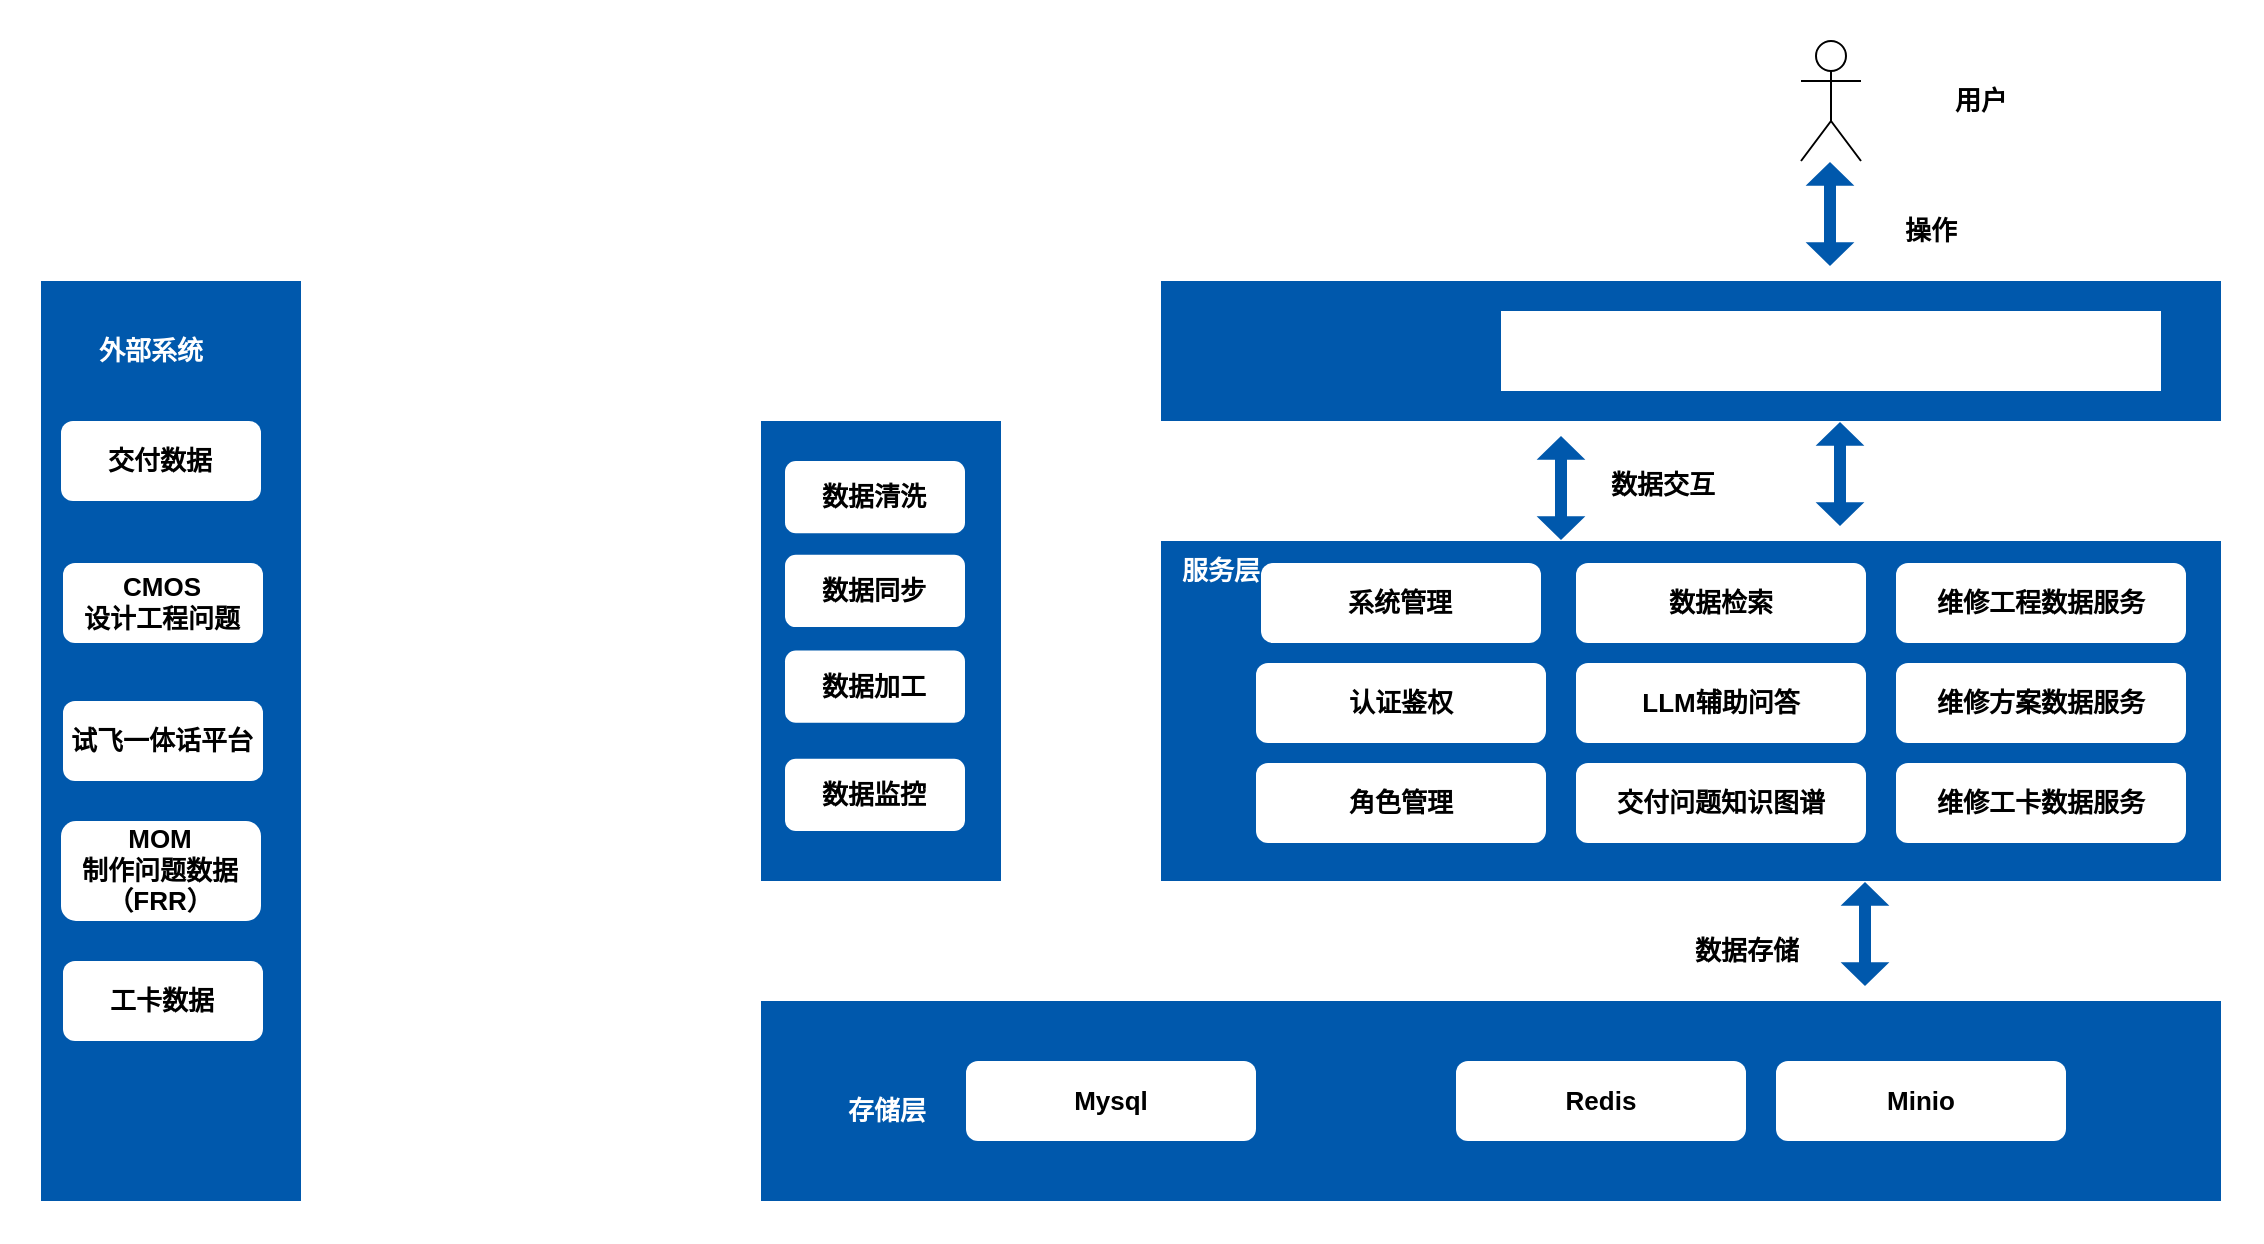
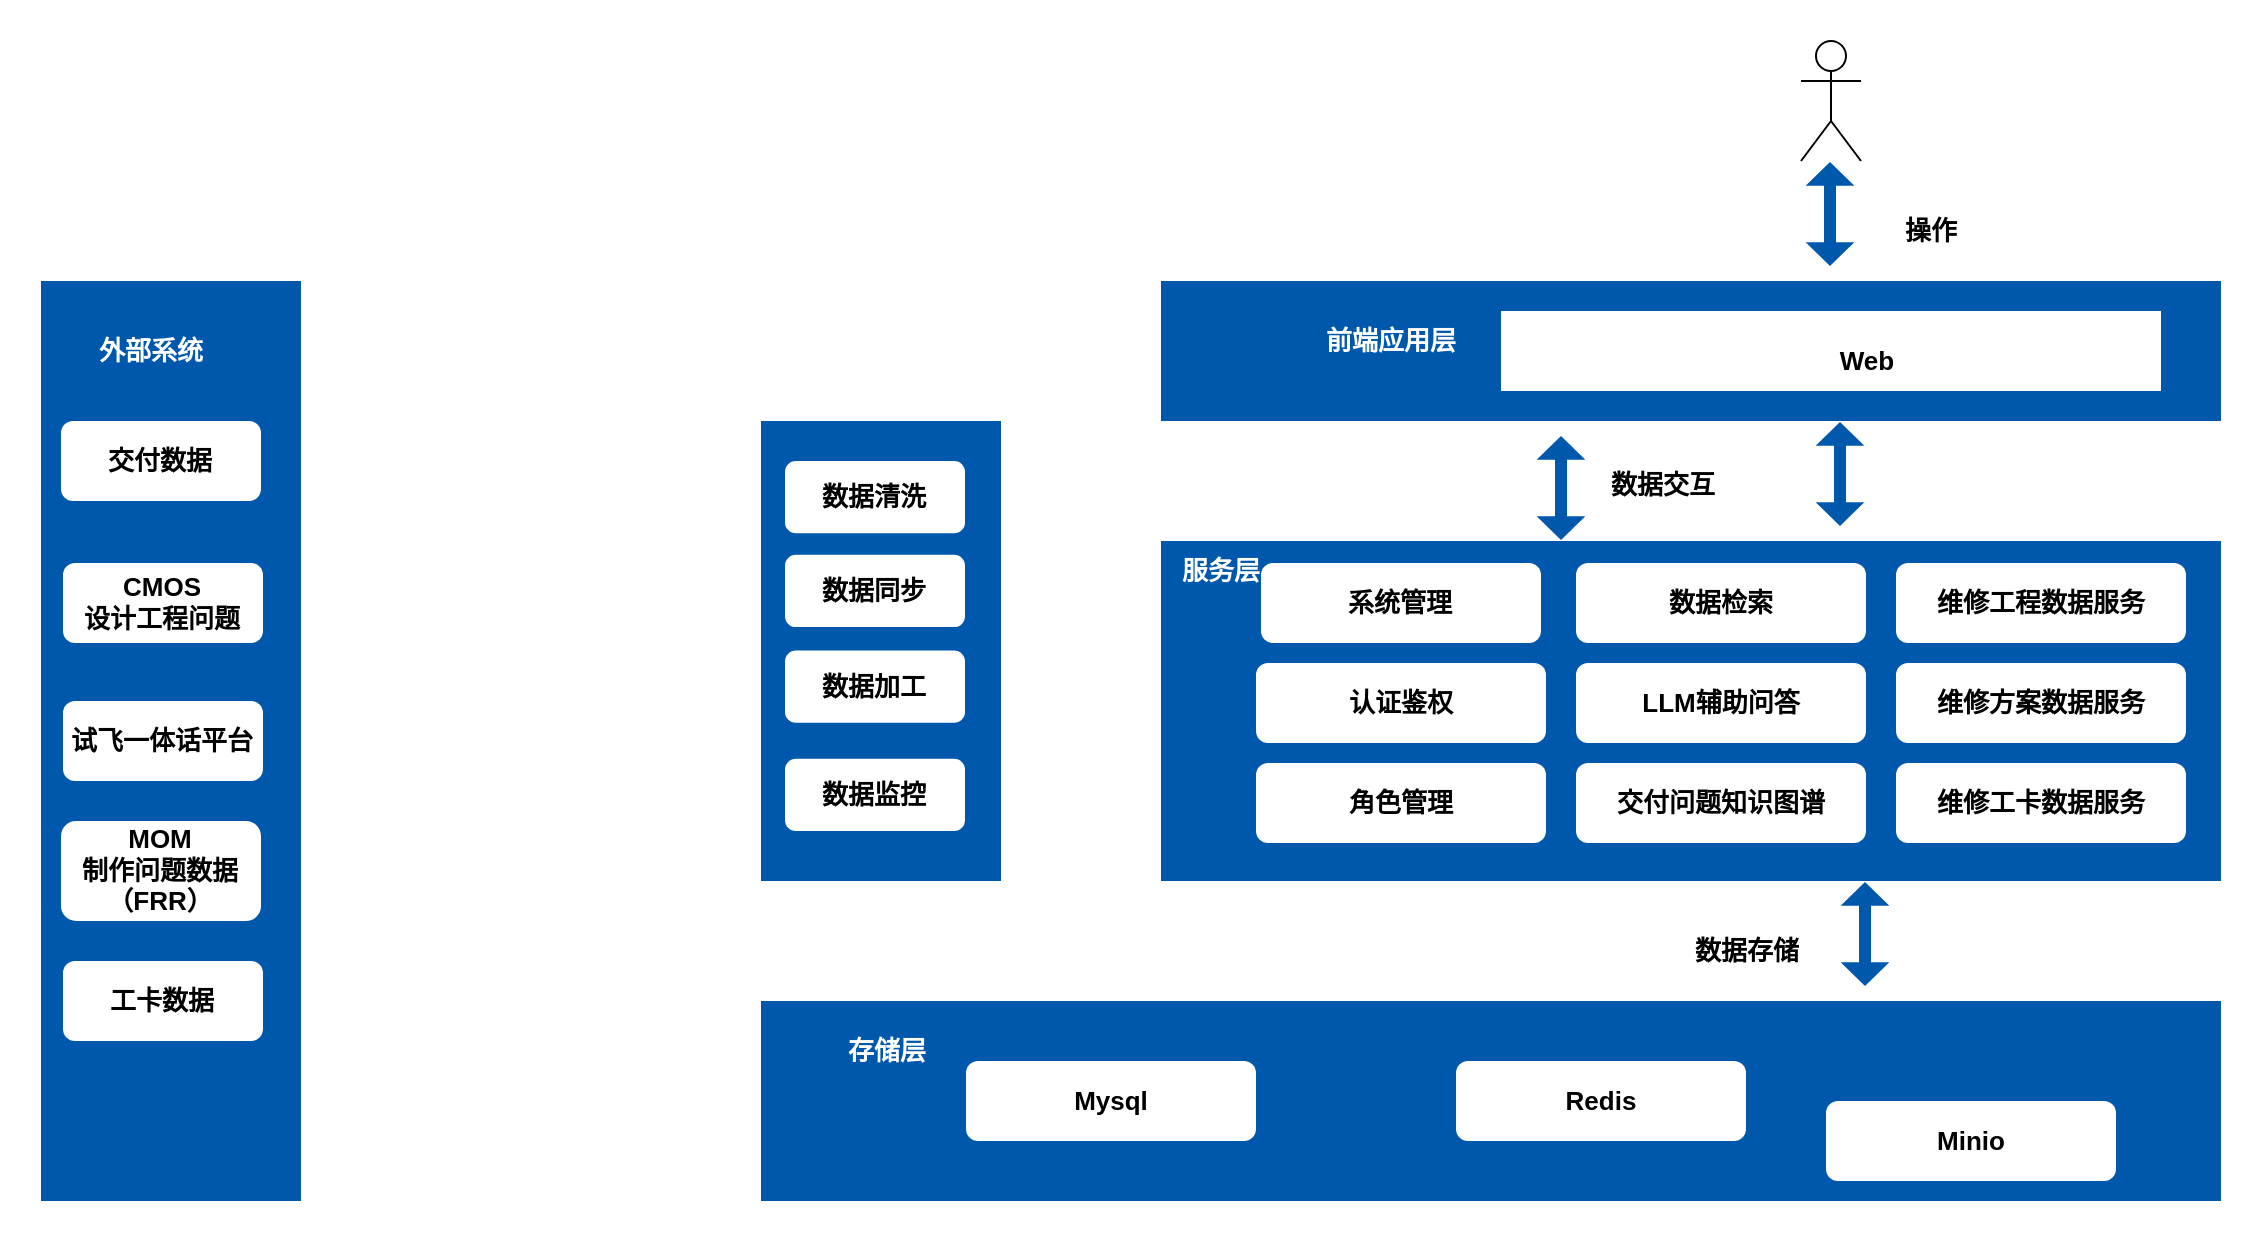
  <mxCell id="0" />
  <mxCell id="1" parent="0" />
  <mxCell id="2" value="Actor" style="shape=umlActor;verticalLabelPosition=bottom;verticalAlign=top;html=1;outlineConnect=0;fontColor=none;noLabel=1;" vertex="1" parent="1"><mxGeometry x="900" y="20" width="30" height="60" as="geometry" /></mxCell>
  <mxCell id="3" value="" style="shape=flexArrow;endArrow=classic;startArrow=classic;html=1;rounded=0;width=6;startSize=3.64;endSize=3.64;endWidth=17.388;startWidth=17.388;entryX=0.197;entryY=0.995;entryDx=0;entryDy=0;entryPerimeter=0;fontStyle=1;fontSize=13;strokeColor=none;fillColor=#0058AC;" edge="1" parent="1"><mxGeometry width="100" height="100" relative="1" as="geometry"><mxPoint x="914.5" y="133" as="sourcePoint" /><mxPoint x="914.496" y="80" as="targetPoint" /></mxGeometry></mxCell>
  <mxCell id="4" value="" style="rounded=0;whiteSpace=wrap;html=1;fillColor=#0058AC;fontStyle=1;fontSize=13;strokeColor=none;" vertex="1" parent="1"><mxGeometry x="580" y="140" width="530" height="70" as="geometry" /></mxCell>
+ <mxCell id="5" value="前端应用层" style="text;html=1;align=center;verticalAlign=middle;resizable=0;points=[];autosize=1;strokeColor=none;fillColor=none;fontColor=#FFFFFF;fontStyle=1;fontSize=13;" vertex="1" parent="1"><mxGeometry x="650" y="155" width="90" height="30" as="geometry" /></mxCell>
  <mxCell id="6" value="" style="rounded=0;whiteSpace=wrap;html=1;fillColor=#FFFFFF;fontStyle=1;fontSize=13;strokeColor=none;" vertex="1" parent="1"><mxGeometry x="750" y="155" width="330" height="40" as="geometry" /></mxCell>
+ <mxCell id="7" value="Web" style="text;html=1;align=center;verticalAlign=middle;resizable=0;points=[];autosize=1;strokeColor=none;fillColor=none;fontStyle=1;fontSize=13;" vertex="1" parent="1"><mxGeometry x="907.5" y="165" width="50" height="30" as="geometry" /></mxCell>
  <mxCell id="8" value="" style="rounded=0;whiteSpace=wrap;html=1;fillColor=#0058AC;fontStyle=1;fontSize=13;strokeColor=none;" vertex="1" parent="1"><mxGeometry x="580" y="270" width="530" height="170" as="geometry" /></mxCell>
  <mxCell id="9" value="服务层" style="text;html=1;align=center;verticalAlign=middle;resizable=0;points=[];autosize=1;strokeColor=none;fillColor=none;fontColor=#FFFFFF;fontStyle=1;fontSize=13;" vertex="1" parent="1"><mxGeometry x="580" y="270" width="60" height="30" as="geometry" /></mxCell>
  <mxCell id="10" value="系统管理" style="rounded=1;whiteSpace=wrap;html=1;fontStyle=1;fontSize=13;strokeColor=none;fillColor=#FFFFFF;fontColor=#000000;" vertex="1" parent="1"><mxGeometry x="630" y="281" width="140" height="40" as="geometry" /></mxCell>
  <mxCell id="11" value="数据检索" style="rounded=1;whiteSpace=wrap;html=1;fontStyle=1;fontSize=13;strokeColor=none;fillColor=#FFFFFF;fontColor=#000000;" vertex="1" parent="1"><mxGeometry x="787.5" y="281" width="145" height="40" as="geometry" /></mxCell>
  <mxCell id="12" value="维修工程数据服务" style="rounded=1;whiteSpace=wrap;html=1;fontStyle=1;fontSize=13;strokeColor=none;fillColor=#FFFFFF;fontColor=#000000;" vertex="1" parent="1"><mxGeometry x="947.5" y="281" width="145" height="40" as="geometry" /></mxCell>
  <mxCell id="13" value="认证鉴权" style="rounded=1;whiteSpace=wrap;html=1;fontStyle=1;fontSize=13;strokeColor=none;fillColor=#FFFFFF;fontColor=#000000;" vertex="1" parent="1"><mxGeometry x="627.5" y="331" width="145" height="40" as="geometry" /></mxCell>
  <mxCell id="14" value="LLM辅助问答" style="rounded=1;whiteSpace=wrap;html=1;fontStyle=1;fontSize=13;strokeColor=none;fillColor=#FFFFFF;fontColor=#000000;" vertex="1" parent="1"><mxGeometry x="787.5" y="331" width="145" height="40" as="geometry" /></mxCell>
  <mxCell id="15" value="交付问题知识图谱" style="rounded=1;whiteSpace=wrap;html=1;fontStyle=1;fontSize=13;strokeColor=none;fillColor=#FFFFFF;fontColor=#000000;" vertex="1" parent="1"><mxGeometry x="787.5" y="381" width="145" height="40" as="geometry" /></mxCell>
  <mxCell id="16" value="角色管理" style="rounded=1;whiteSpace=wrap;html=1;fontStyle=1;fontSize=13;strokeColor=none;fillColor=#FFFFFF;fontColor=#000000;" vertex="1" parent="1"><mxGeometry x="627.5" y="381" width="145" height="40" as="geometry" /></mxCell>
  <mxCell id="17" value="维修工卡数据服务" style="rounded=1;whiteSpace=wrap;html=1;fontStyle=1;fontSize=13;strokeColor=none;fillColor=#FFFFFF;fontColor=#000000;" vertex="1" parent="1"><mxGeometry x="947.5" y="381" width="145" height="40" as="geometry" /></mxCell>
  <mxCell id="18" value="" style="shape=flexArrow;endArrow=classic;startArrow=classic;html=1;rounded=0;width=6;startSize=3.64;endSize=3.64;endWidth=17.388;startWidth=17.388;entryX=0.197;entryY=0.995;entryDx=0;entryDy=0;entryPerimeter=0;fontStyle=1;fontSize=13;strokeColor=none;fillColor=#0058AC;" edge="1" parent="1"><mxGeometry width="100" height="100" relative="1" as="geometry"><mxPoint x="780" y="270" as="sourcePoint" /><mxPoint x="779.996" y="217" as="targetPoint" /></mxGeometry></mxCell>
  <mxCell id="19" value="" style="shape=flexArrow;endArrow=classic;startArrow=classic;html=1;rounded=0;width=6;startSize=3.64;endSize=3.64;endWidth=17.388;startWidth=17.388;entryX=0.197;entryY=0.995;entryDx=0;entryDy=0;entryPerimeter=0;fontStyle=1;fontSize=13;strokeColor=none;fillColor=#0058AC;" edge="1" parent="1"><mxGeometry width="100" height="100" relative="1" as="geometry"><mxPoint x="919.5" y="263" as="sourcePoint" /><mxPoint x="919.496" y="210" as="targetPoint" /></mxGeometry></mxCell>
  <mxCell id="20" value="c&lt;span style=&quot;color: rgba(0, 0, 0, 0); font-family: monospace; font-size: 0px; font-weight: 400; text-align: start; text-wrap-mode: nowrap;&quot;&gt;%3CmxGraphModel%3E%3Croot%3E%3CmxCell%20id%3D%220%22%2F%3E%3CmxCell%20id%3D%221%22%20parent%3D%220%22%2F%3E%3CmxCell%20id%3D%222%22%20value%3D%22%E7%BB%B4%E4%BF%AE%E5%B7%A5%E7%A8%8B%E6%95%B0%E6%8D%AE%E6%9C%8D%E5%8A%A1%22%20style%3D%22rounded%3D1%3BwhiteSpace%3Dwrap%3Bhtml%3D1%3BfontStyle%3D1%3BfontSize%3D13%3BstrokeColor%3Dnone%3BfillColor%3D%23FFFFFF%3BfontColor%3D%23000000%3B%22%20vertex%3D%221%22%20parent%3D%221%22%3E%3CmxGeometry%20x%3D%22580%22%20y%3D%22465%22%20width%3D%22145%22%20height%3D%2240%22%20as%3D%22geometry%22%2F%3E%3C%2FmxCell%3E%3C%2Froot%3E%3C%2FmxGraphModel%3E&lt;/span&gt;" style="rounded=0;whiteSpace=wrap;html=1;fillColor=#0058AC;fontStyle=1;fontSize=13;strokeColor=none;" vertex="1" parent="1"><mxGeometry x="380" y="500" width="730" height="100" as="geometry" /></mxCell>
  <mxCell id="21" value="" style="shape=flexArrow;endArrow=classic;startArrow=classic;html=1;rounded=0;width=6;startSize=3.64;endSize=3.64;endWidth=17.388;startWidth=17.388;entryX=0.197;entryY=0.995;entryDx=0;entryDy=0;entryPerimeter=0;fontStyle=1;fontSize=13;strokeColor=none;fillColor=#0058AC;" edge="1" parent="1"><mxGeometry width="100" height="100" relative="1" as="geometry"><mxPoint x="932" y="493" as="sourcePoint" /><mxPoint x="931.996" y="440" as="targetPoint" /></mxGeometry></mxCell>
- <mxCell id="22" value="存储层" style="text;html=1;align=center;verticalAlign=middle;resizable=0;points=[];autosize=1;strokeColor=none;fillColor=none;fontColor=#FFFFFF;fontStyle=1;fontSize=13;" vertex="1" parent="1"><mxGeometry x="412.5" y="540" width="60" height="30" as="geometry" /></mxCell>
+ <mxCell id="22" value="存储层" style="text;html=1;align=center;verticalAlign=middle;resizable=0;points=[];autosize=1;strokeColor=none;fillColor=none;fontColor=#FFFFFF;fontStyle=1;fontSize=13;" vertex="1" parent="1"><mxGeometry x="412.5" y="510" width="60" height="30" as="geometry" /></mxCell>
  <mxCell id="23" value="Mysql" style="rounded=1;whiteSpace=wrap;html=1;fontStyle=1;fontSize=13;strokeColor=none;fillColor=#FFFFFF;fontColor=#000000;" vertex="1" parent="1"><mxGeometry x="482.5" y="530" width="145" height="40" as="geometry" /></mxCell>
  <mxCell id="24" value="Redis" style="rounded=1;whiteSpace=wrap;html=1;fontStyle=1;fontSize=13;strokeColor=none;fillColor=#FFFFFF;fontColor=#000000;" vertex="1" parent="1"><mxGeometry x="727.5" y="530" width="145" height="40" as="geometry" /></mxCell>
- <mxCell id="25" value="Minio" style="rounded=1;whiteSpace=wrap;html=1;fontStyle=1;fontSize=13;strokeColor=none;fillColor=#FFFFFF;fontColor=#000000;" vertex="1" parent="1"><mxGeometry x="887.5" y="530" width="145" height="40" as="geometry" /></mxCell>
- <mxCell id="26" value="用户" style="text;html=1;align=center;verticalAlign=middle;resizable=0;points=[];autosize=1;strokeColor=none;fillColor=none;fontColor=#000000;fontStyle=1;fontSize=13;" vertex="1" parent="1"><mxGeometry x="965" y="35" width="50" height="30" as="geometry" /></mxCell>
+ <mxCell id="25" value="Minio" style="rounded=1;whiteSpace=wrap;html=1;fontStyle=1;fontSize=13;strokeColor=none;fillColor=#FFFFFF;fontColor=#000000;" vertex="1" parent="1"><mxGeometry x="912.5" y="550" width="145" height="40" as="geometry" /></mxCell>
  <mxCell id="27" value="操作" style="text;html=1;align=center;verticalAlign=middle;resizable=0;points=[];autosize=1;strokeColor=none;fillColor=none;fontColor=#000000;fontStyle=1;fontSize=13;" vertex="1" parent="1"><mxGeometry x="940" y="100" width="50" height="30" as="geometry" /></mxCell>
  <mxCell id="28" value="数据交互" style="text;html=1;align=center;verticalAlign=middle;resizable=0;points=[];autosize=1;strokeColor=none;fillColor=none;fontColor=#000000;fontStyle=1;fontSize=13;" vertex="1" parent="1"><mxGeometry x="790.5" y="227" width="80" height="30" as="geometry" /></mxCell>
  <mxCell id="29" value="数据存储" style="text;html=1;align=center;verticalAlign=middle;resizable=0;points=[];autosize=1;strokeColor=none;fillColor=none;fontColor=#000000;fontStyle=1;fontSize=13;" vertex="1" parent="1"><mxGeometry x="832.5" y="460" width="80" height="30" as="geometry" /></mxCell>
  <mxCell id="30" value="维修方案数据服务" style="rounded=1;whiteSpace=wrap;html=1;fontStyle=1;fontSize=13;strokeColor=none;fillColor=#FFFFFF;fontColor=#000000;" vertex="1" parent="1"><mxGeometry x="947.5" y="331" width="145" height="40" as="geometry" /></mxCell>
  <mxCell id="31" value="" style="rounded=0;whiteSpace=wrap;html=1;fillColor=#0058AC;fontStyle=1;fontSize=13;strokeColor=none;" vertex="1" parent="1"><mxGeometry x="20" y="140" width="130" height="460" as="geometry" /></mxCell>
  <mxCell id="32" value="外部系统" style="text;html=1;align=center;verticalAlign=middle;resizable=0;points=[];autosize=1;strokeColor=none;fillColor=none;fontColor=#FFFFFF;fontStyle=1;fontSize=13;" vertex="1" parent="1"><mxGeometry x="35" y="160" width="80" height="30" as="geometry" /></mxCell>
  <mxCell id="33" value="交付数据" style="rounded=1;whiteSpace=wrap;html=1;fontStyle=1;fontSize=13;strokeColor=none;fillColor=#FFFFFF;fontColor=#000000;" vertex="1" parent="1"><mxGeometry x="30" y="210" width="100" height="40" as="geometry" /></mxCell>
  <mxCell id="34" value="CMOS&lt;div&gt;设计工程问题&lt;/div&gt;" style="rounded=1;whiteSpace=wrap;html=1;fontStyle=1;fontSize=13;strokeColor=none;fillColor=#FFFFFF;fontColor=#000000;" vertex="1" parent="1"><mxGeometry x="31" y="281" width="100" height="40" as="geometry" /></mxCell>
  <mxCell id="35" value="试飞一体话平台" style="rounded=1;whiteSpace=wrap;html=1;fontStyle=1;fontSize=13;strokeColor=none;fillColor=#FFFFFF;fontColor=#000000;" vertex="1" parent="1"><mxGeometry x="31" y="350" width="100" height="40" as="geometry" /></mxCell>
  <mxCell id="36" value="MOM&lt;div&gt;制作问题数据（FRR）&lt;/div&gt;" style="rounded=1;whiteSpace=wrap;html=1;fontStyle=1;fontSize=13;strokeColor=none;fillColor=#FFFFFF;fontColor=#000000;" vertex="1" parent="1"><mxGeometry x="30" y="410" width="100" height="50" as="geometry" /></mxCell>
  <mxCell id="37" value="工卡数据" style="rounded=1;whiteSpace=wrap;html=1;fontStyle=1;fontSize=13;strokeColor=none;fillColor=#FFFFFF;fontColor=#000000;" vertex="1" parent="1"><mxGeometry x="31" y="480" width="100" height="40" as="geometry" /></mxCell>
  <mxCell id="38" value="" style="rounded=0;whiteSpace=wrap;html=1;fillColor=#0058AC;fontStyle=1;fontSize=13;strokeColor=none;" vertex="1" parent="1"><mxGeometry x="380" y="210" width="120" height="230" as="geometry" /></mxCell>
  <mxCell id="39" value="" style="group" vertex="1" connectable="0" parent="1"><mxGeometry x="392" y="230" width="90" height="185" as="geometry" /></mxCell>
  <mxCell id="40" value="数据清洗" style="rounded=1;whiteSpace=wrap;html=1;fontStyle=1;fontSize=13;strokeColor=none;fillColor=#FFFFFF;fontColor=#000000;" vertex="1" parent="39"><mxGeometry width="90" height="36.098" as="geometry" /></mxCell>
  <mxCell id="41" value="数据同步" style="rounded=1;whiteSpace=wrap;html=1;fontStyle=1;fontSize=13;strokeColor=none;fillColor=#FFFFFF;fontColor=#000000;" vertex="1" parent="39"><mxGeometry y="46.927" width="90" height="36.098" as="geometry" /></mxCell>
  <mxCell id="42" value="数据加工" style="rounded=1;whiteSpace=wrap;html=1;fontStyle=1;fontSize=13;strokeColor=none;fillColor=#FFFFFF;fontColor=#000000;" vertex="1" parent="39"><mxGeometry y="94.756" width="90" height="36.098" as="geometry" /></mxCell>
  <mxCell id="43" value="数据监控" style="rounded=1;whiteSpace=wrap;html=1;fontStyle=1;fontSize=13;strokeColor=none;fillColor=#FFFFFF;fontColor=#000000;" vertex="1" parent="39"><mxGeometry y="148.902" width="90" height="36.098" as="geometry" /></mxCell>
